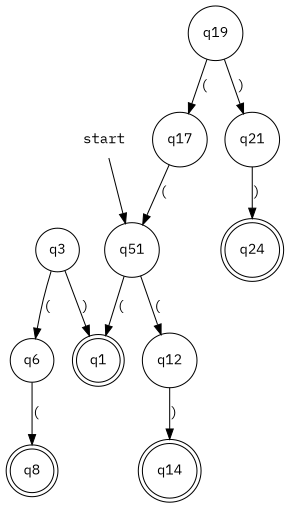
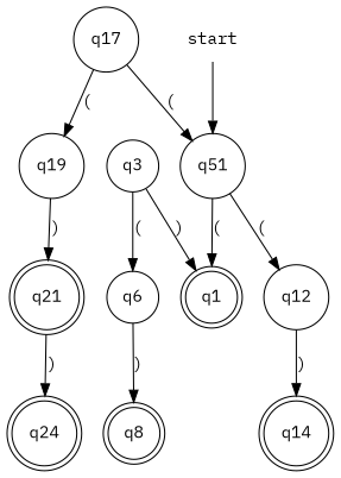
  digraph {
    fontname="IBM Plex Mono"
    rankdir=TB
    node [fontname="IBM Plex Mono" shape=circle]
    edge [fontname="IBM Plex Mono"]
    q8 [shape=doublecircle]
    q14 [shape=doublecircle]
    q24 [shape=doublecircle]
    start [shape=none]
    q51
    q1 [shape=doublecircle]
    q12
    q17
    q19
    q3
    q6
-   q21
+   q21 [shape=doublecircle]
    start -> q51
    q51 -> q1 [label="("]
    q51 -> q12 [label="("]
    q12 -> q14 [label=")"]
    q17 -> q51 [label="("]
-   q19 -> q17 [label="("]
+   q17 -> q19 [label="("]
    q19 -> q21 [label=")"]
    q3 -> q1 [label=")"]
    q3 -> q6 [label="("]
-   q6 -> q8 [label="("]
+   q6 -> q8 [label=")"]
    q21 -> q24 [label=")"]
  }
